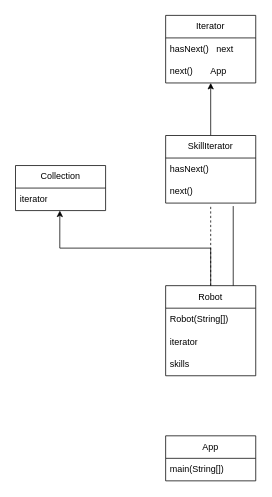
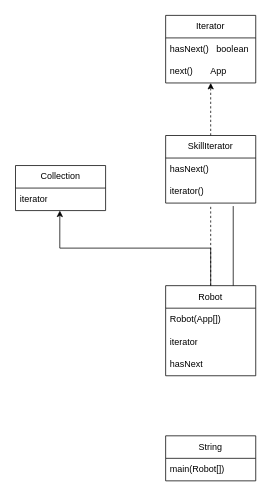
  <mxCell id="0" />
  <mxCell id="1" parent="0" />
  <mxCell id="2" value="Iterator" style="swimlane;fontStyle=0;childLayout=stackLayout;horizontal=1;startSize=30;horizontalStack=0;resizeParent=1;resizeParentMax=0;resizeLast=0;collapsible=1;marginBottom=0;whiteSpace=wrap;html=1;" vertex="1" parent="1"><mxGeometry x="220" y="20" width="120" height="90" as="geometry" /></mxCell>
- <mxCell id="3" value="hasNext()&amp;nbsp; &amp;nbsp;next&amp;nbsp;" style="text;strokeColor=none;fillColor=none;align=left;verticalAlign=middle;spacingLeft=4;spacingRight=4;overflow=hidden;points=[[0,0.5],[1,0.5]];portConstraint=eastwest;rotatable=0;whiteSpace=wrap;html=1;" vertex="1" parent="2"><mxGeometry y="30" width="120" height="30" as="geometry" /></mxCell>
+ <mxCell id="3" value="hasNext()&amp;nbsp; &amp;nbsp;boolean&amp;nbsp;" style="text;strokeColor=none;fillColor=none;align=left;verticalAlign=middle;spacingLeft=4;spacingRight=4;overflow=hidden;points=[[0,0.5],[1,0.5]];portConstraint=eastwest;rotatable=0;whiteSpace=wrap;html=1;" vertex="1" parent="2"><mxGeometry y="30" width="120" height="30" as="geometry" /></mxCell>
  <mxCell id="4" value="next()&amp;nbsp; &amp;nbsp; &amp;nbsp; &amp;nbsp;App" style="text;strokeColor=none;fillColor=none;align=left;verticalAlign=middle;spacingLeft=4;spacingRight=4;overflow=hidden;points=[[0,0.5],[1,0.5]];portConstraint=eastwest;rotatable=0;whiteSpace=wrap;html=1;" vertex="1" parent="2"><mxGeometry y="60" width="120" height="30" as="geometry" /></mxCell>
  <mxCell id="5" value="Collection" style="swimlane;fontStyle=0;childLayout=stackLayout;horizontal=1;startSize=30;horizontalStack=0;resizeParent=1;resizeParentMax=0;resizeLast=0;collapsible=1;marginBottom=0;whiteSpace=wrap;html=1;" vertex="1" parent="1"><mxGeometry x="20" y="220" width="120" height="60" as="geometry" /></mxCell>
  <mxCell id="6" value="iterator" style="text;strokeColor=none;fillColor=none;align=left;verticalAlign=middle;spacingLeft=4;spacingRight=4;overflow=hidden;points=[[0,0.5],[1,0.5]];portConstraint=eastwest;rotatable=0;whiteSpace=wrap;html=1;" vertex="1" parent="5"><mxGeometry y="30" width="120" height="30" as="geometry" /></mxCell>
- <mxCell id="7" style="edgeStyle=orthogonalEdgeStyle;rounded=0;orthogonalLoop=1;jettySize=auto;html=1;exitX=0.5;exitY=0;exitDx=0;exitDy=0;entryX=0.5;entryY=1;entryDx=0;entryDy=0;entryPerimeter=0;" edge="1" parent="1" source="8" target="4"><mxGeometry relative="1" as="geometry" /></mxCell>
+ <mxCell id="7" style="edgeStyle=orthogonalEdgeStyle;rounded=0;orthogonalLoop=1;jettySize=auto;html=1;exitX=0.5;exitY=0;exitDx=0;exitDy=0;entryX=0.5;entryY=1;entryDx=0;entryDy=0;entryPerimeter=0;dashed=1;" edge="1" parent="1" source="8" target="4"><mxGeometry relative="1" as="geometry" /></mxCell>
  <mxCell id="8" value="SkillIterator" style="swimlane;fontStyle=0;childLayout=stackLayout;horizontal=1;startSize=30;horizontalStack=0;resizeParent=1;resizeParentMax=0;resizeLast=0;collapsible=1;marginBottom=0;whiteSpace=wrap;html=1;" vertex="1" parent="1"><mxGeometry x="220" y="180" width="120" height="90" as="geometry" /></mxCell>
  <mxCell id="9" value="hasNext()" style="text;strokeColor=none;fillColor=none;align=left;verticalAlign=middle;spacingLeft=4;spacingRight=4;overflow=hidden;points=[[0,0.5],[1,0.5]];portConstraint=eastwest;rotatable=0;whiteSpace=wrap;html=1;" vertex="1" parent="8"><mxGeometry y="30" width="120" height="30" as="geometry" /></mxCell>
- <mxCell id="10" value="next()" style="text;strokeColor=none;fillColor=none;align=left;verticalAlign=middle;spacingLeft=4;spacingRight=4;overflow=hidden;points=[[0,0.5],[1,0.5]];portConstraint=eastwest;rotatable=0;whiteSpace=wrap;html=1;" vertex="1" parent="8"><mxGeometry y="60" width="120" height="30" as="geometry" /></mxCell>
+ <mxCell id="10" value="iterator()" style="text;strokeColor=none;fillColor=none;align=left;verticalAlign=middle;spacingLeft=4;spacingRight=4;overflow=hidden;points=[[0,0.5],[1,0.5]];portConstraint=eastwest;rotatable=0;whiteSpace=wrap;html=1;" vertex="1" parent="8"><mxGeometry y="60" width="120" height="30" as="geometry" /></mxCell>
  <mxCell id="11" style="edgeStyle=orthogonalEdgeStyle;rounded=0;orthogonalLoop=1;jettySize=auto;html=1;exitX=0.5;exitY=0;exitDx=0;exitDy=0;entryX=0.492;entryY=1;entryDx=0;entryDy=0;entryPerimeter=0;" edge="1" parent="1" source="12" target="6"><mxGeometry relative="1" as="geometry" /></mxCell>
  <mxCell id="12" value="Robot" style="swimlane;fontStyle=0;childLayout=stackLayout;horizontal=1;startSize=30;horizontalStack=0;resizeParent=1;resizeParentMax=0;resizeLast=0;collapsible=1;marginBottom=0;whiteSpace=wrap;html=1;" vertex="1" parent="1"><mxGeometry x="220" y="380" width="120" height="120" as="geometry" /></mxCell>
- <mxCell id="13" value="Robot(String[])" style="text;strokeColor=none;fillColor=none;align=left;verticalAlign=middle;spacingLeft=4;spacingRight=4;overflow=hidden;points=[[0,0.5],[1,0.5]];portConstraint=eastwest;rotatable=0;whiteSpace=wrap;html=1;" vertex="1" parent="12"><mxGeometry y="30" width="120" height="30" as="geometry" /></mxCell>
+ <mxCell id="13" value="Robot(App[])" style="text;strokeColor=none;fillColor=none;align=left;verticalAlign=middle;spacingLeft=4;spacingRight=4;overflow=hidden;points=[[0,0.5],[1,0.5]];portConstraint=eastwest;rotatable=0;whiteSpace=wrap;html=1;" vertex="1" parent="12"><mxGeometry y="30" width="120" height="30" as="geometry" /></mxCell>
  <mxCell id="14" value="iterator" style="text;strokeColor=none;fillColor=none;align=left;verticalAlign=middle;spacingLeft=4;spacingRight=4;overflow=hidden;points=[[0,0.5],[1,0.5]];portConstraint=eastwest;rotatable=0;whiteSpace=wrap;html=1;" vertex="1" parent="12"><mxGeometry y="60" width="120" height="30" as="geometry" /></mxCell>
- <mxCell id="15" value="skills" style="text;strokeColor=none;fillColor=none;align=left;verticalAlign=middle;spacingLeft=4;spacingRight=4;overflow=hidden;points=[[0,0.5],[1,0.5]];portConstraint=eastwest;rotatable=0;whiteSpace=wrap;html=1;" vertex="1" parent="12"><mxGeometry y="90" width="120" height="30" as="geometry" /></mxCell>
- <mxCell id="16" value="App" style="swimlane;fontStyle=0;childLayout=stackLayout;horizontal=1;startSize=30;horizontalStack=0;resizeParent=1;resizeParentMax=0;resizeLast=0;collapsible=1;marginBottom=0;whiteSpace=wrap;html=1;" vertex="1" parent="1"><mxGeometry x="220" y="580" width="120" height="60" as="geometry" /></mxCell>
- <mxCell id="17" value="main(String[])" style="text;strokeColor=none;fillColor=none;align=left;verticalAlign=middle;spacingLeft=4;spacingRight=4;overflow=hidden;points=[[0,0.5],[1,0.5]];portConstraint=eastwest;rotatable=0;whiteSpace=wrap;html=1;" vertex="1" parent="16"><mxGeometry y="30" width="120" height="30" as="geometry" /></mxCell>
+ <mxCell id="15" value="hasNext" style="text;strokeColor=none;fillColor=none;align=left;verticalAlign=middle;spacingLeft=4;spacingRight=4;overflow=hidden;points=[[0,0.5],[1,0.5]];portConstraint=eastwest;rotatable=0;whiteSpace=wrap;html=1;" vertex="1" parent="12"><mxGeometry y="90" width="120" height="30" as="geometry" /></mxCell>
+ <mxCell id="16" value="String" style="swimlane;fontStyle=0;childLayout=stackLayout;horizontal=1;startSize=30;horizontalStack=0;resizeParent=1;resizeParentMax=0;resizeLast=0;collapsible=1;marginBottom=0;whiteSpace=wrap;html=1;" vertex="1" parent="1"><mxGeometry x="220" y="580" width="120" height="60" as="geometry" /></mxCell>
+ <mxCell id="17" value="main(Robot[])" style="text;strokeColor=none;fillColor=none;align=left;verticalAlign=middle;spacingLeft=4;spacingRight=4;overflow=hidden;points=[[0,0.5],[1,0.5]];portConstraint=eastwest;rotatable=0;whiteSpace=wrap;html=1;" vertex="1" parent="16"><mxGeometry y="30" width="120" height="30" as="geometry" /></mxCell>
  <mxCell id="18" value="" style="endArrow=none;dashed=1;html=1;rounded=0;exitX=0.5;exitY=0;exitDx=0;exitDy=0;entryX=0.5;entryY=1.067;entryDx=0;entryDy=0;entryPerimeter=0;" edge="1" parent="1" source="12" target="10"><mxGeometry width="50" height="50" relative="1" as="geometry"><mxPoint x="290" y="590" as="sourcePoint" /><mxPoint x="290" y="510.99" as="targetPoint" /></mxGeometry></mxCell>
  <mxCell id="19" value="" style="endArrow=none;html=1;rounded=0;exitX=0.75;exitY=0;exitDx=0;exitDy=0;entryX=0.75;entryY=1.133;entryDx=0;entryDy=0;entryPerimeter=0;" edge="1" parent="1" source="12" target="10"><mxGeometry width="50" height="50" relative="1" as="geometry"><mxPoint x="330" y="320" as="sourcePoint" /><mxPoint x="380" y="270" as="targetPoint" /></mxGeometry></mxCell>
